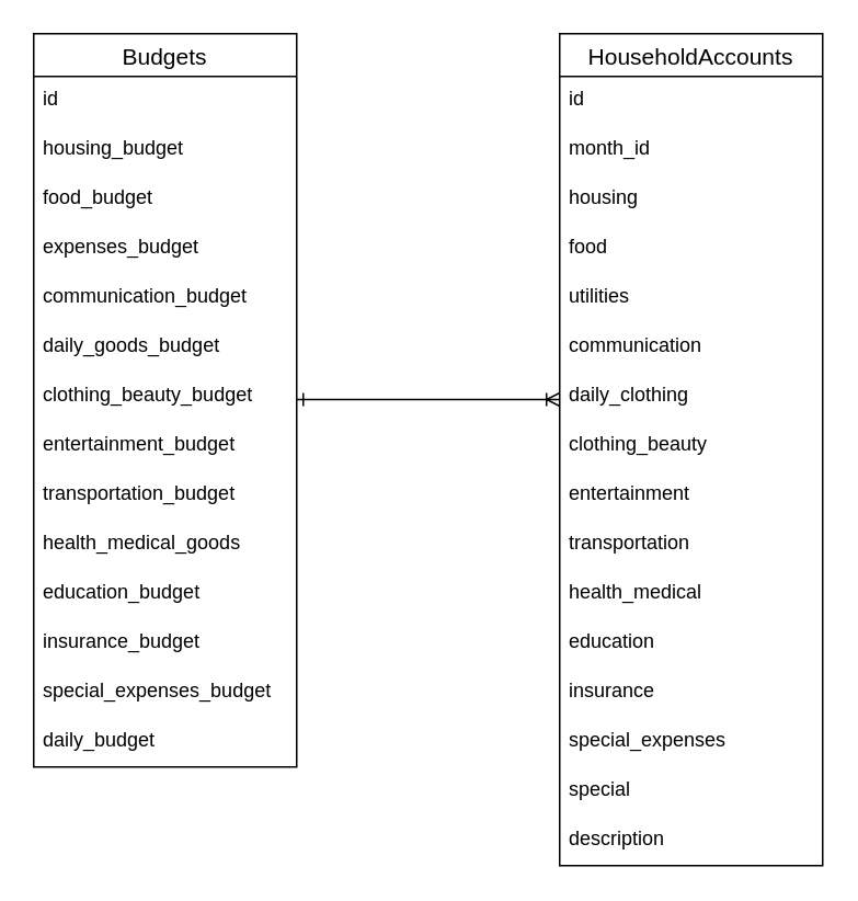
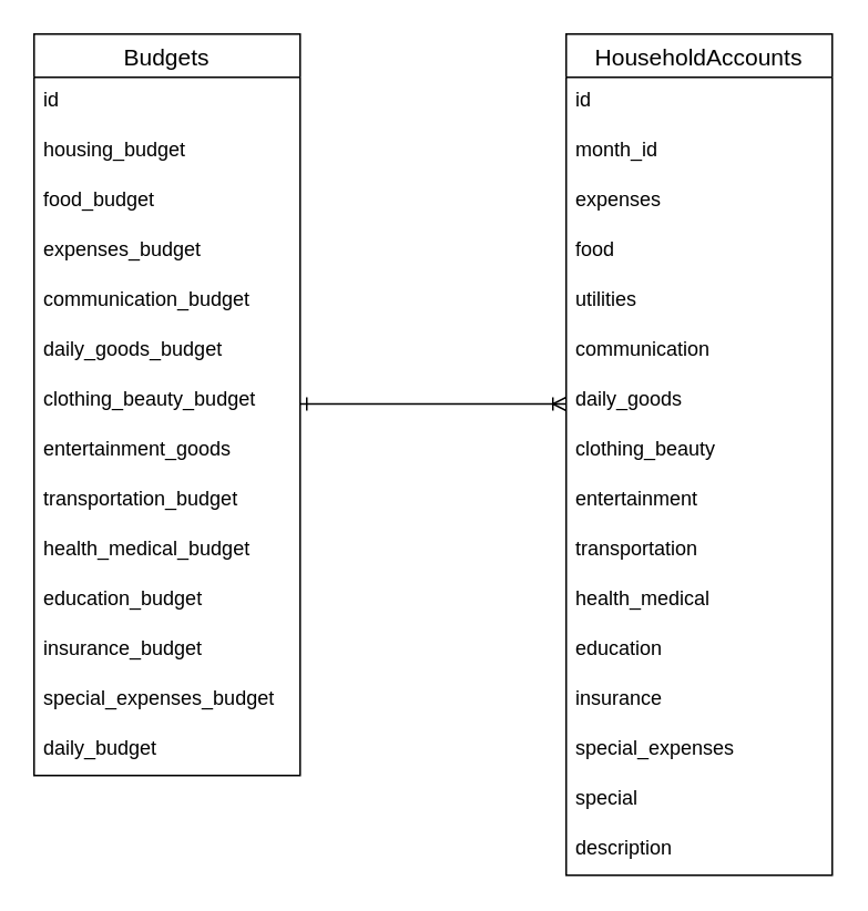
  <mxCell id="0" />
  <mxCell id="1" parent="0" />
  <mxCell id="2" value="Budgets" style="swimlane;fontStyle=0;childLayout=stackLayout;horizontal=1;startSize=26;horizontalStack=0;resizeParent=1;resizeParentMax=0;resizeLast=0;collapsible=1;marginBottom=0;align=center;fontSize=14;rounded=0;" parent="1" vertex="1"><mxGeometry x="20" y="20" width="160" height="446" as="geometry" /></mxCell>
  <mxCell id="3" value="id" style="text;strokeColor=none;fillColor=none;spacingLeft=4;spacingRight=4;overflow=hidden;rotatable=0;points=[[0,0.5],[1,0.5]];portConstraint=eastwest;fontSize=12;rounded=0;" parent="2" vertex="1"><mxGeometry y="26" width="160" height="30" as="geometry" /></mxCell>
  <mxCell id="4" value="housing_budget" style="text;strokeColor=none;fillColor=none;spacingLeft=4;spacingRight=4;overflow=hidden;rotatable=0;points=[[0,0.5],[1,0.5]];portConstraint=eastwest;fontSize=12;rounded=0;" parent="2" vertex="1"><mxGeometry y="56" width="160" height="30" as="geometry" /></mxCell>
  <mxCell id="5" value="food_budget" style="text;strokeColor=none;fillColor=none;spacingLeft=4;spacingRight=4;overflow=hidden;rotatable=0;points=[[0,0.5],[1,0.5]];portConstraint=eastwest;fontSize=12;rounded=0;" parent="2" vertex="1"><mxGeometry y="86" width="160" height="30" as="geometry" /></mxCell>
  <mxCell id="6" value="expenses_budget" style="text;strokeColor=none;fillColor=none;spacingLeft=4;spacingRight=4;overflow=hidden;rotatable=0;points=[[0,0.5],[1,0.5]];portConstraint=eastwest;fontSize=12;rounded=0;" parent="2" vertex="1"><mxGeometry y="116" width="160" height="30" as="geometry" /></mxCell>
  <mxCell id="7" value="communication_budget" style="text;strokeColor=none;fillColor=none;spacingLeft=4;spacingRight=4;overflow=hidden;rotatable=0;points=[[0,0.5],[1,0.5]];portConstraint=eastwest;fontSize=12;rounded=0;" parent="2" vertex="1"><mxGeometry y="146" width="160" height="30" as="geometry" /></mxCell>
  <mxCell id="8" value="daily_goods_budget" style="text;strokeColor=none;fillColor=none;spacingLeft=4;spacingRight=4;overflow=hidden;rotatable=0;points=[[0,0.5],[1,0.5]];portConstraint=eastwest;fontSize=12;rounded=0;" parent="2" vertex="1"><mxGeometry y="176" width="160" height="30" as="geometry" /></mxCell>
  <mxCell id="9" value="clothing_beauty_budget" style="text;strokeColor=none;fillColor=none;spacingLeft=4;spacingRight=4;overflow=hidden;rotatable=0;points=[[0,0.5],[1,0.5]];portConstraint=eastwest;fontSize=12;rounded=0;" parent="2" vertex="1"><mxGeometry y="206" width="160" height="30" as="geometry" /></mxCell>
- <mxCell id="10" value="entertainment_budget" style="text;strokeColor=none;fillColor=none;spacingLeft=4;spacingRight=4;overflow=hidden;rotatable=0;points=[[0,0.5],[1,0.5]];portConstraint=eastwest;fontSize=12;rounded=0;" parent="2" vertex="1"><mxGeometry y="236" width="160" height="30" as="geometry" /></mxCell>
+ <mxCell id="10" value="entertainment_goods" style="text;strokeColor=none;fillColor=none;spacingLeft=4;spacingRight=4;overflow=hidden;rotatable=0;points=[[0,0.5],[1,0.5]];portConstraint=eastwest;fontSize=12;rounded=0;" parent="2" vertex="1"><mxGeometry y="236" width="160" height="30" as="geometry" /></mxCell>
  <mxCell id="11" value="transportation_budget" style="text;strokeColor=none;fillColor=none;spacingLeft=4;spacingRight=4;overflow=hidden;rotatable=0;points=[[0,0.5],[1,0.5]];portConstraint=eastwest;fontSize=12;rounded=0;" parent="2" vertex="1"><mxGeometry y="266" width="160" height="30" as="geometry" /></mxCell>
- <mxCell id="12" value="health_medical_goods" style="text;strokeColor=none;fillColor=none;spacingLeft=4;spacingRight=4;overflow=hidden;rotatable=0;points=[[0,0.5],[1,0.5]];portConstraint=eastwest;fontSize=12;rounded=0;" parent="2" vertex="1"><mxGeometry y="296" width="160" height="30" as="geometry" /></mxCell>
+ <mxCell id="12" value="health_medical_budget" style="text;strokeColor=none;fillColor=none;spacingLeft=4;spacingRight=4;overflow=hidden;rotatable=0;points=[[0,0.5],[1,0.5]];portConstraint=eastwest;fontSize=12;rounded=0;" parent="2" vertex="1"><mxGeometry y="296" width="160" height="30" as="geometry" /></mxCell>
  <mxCell id="13" value="education_budget" style="text;strokeColor=none;fillColor=none;spacingLeft=4;spacingRight=4;overflow=hidden;rotatable=0;points=[[0,0.5],[1,0.5]];portConstraint=eastwest;fontSize=12;rounded=0;" parent="2" vertex="1"><mxGeometry y="326" width="160" height="30" as="geometry" /></mxCell>
  <mxCell id="14" value="insurance_budget" style="text;strokeColor=none;fillColor=none;spacingLeft=4;spacingRight=4;overflow=hidden;rotatable=0;points=[[0,0.5],[1,0.5]];portConstraint=eastwest;fontSize=12;rounded=0;" parent="2" vertex="1"><mxGeometry y="356" width="160" height="30" as="geometry" /></mxCell>
  <mxCell id="15" value="special_expenses_budget" style="text;strokeColor=none;fillColor=none;spacingLeft=4;spacingRight=4;overflow=hidden;rotatable=0;points=[[0,0.5],[1,0.5]];portConstraint=eastwest;fontSize=12;rounded=0;" parent="2" vertex="1"><mxGeometry y="386" width="160" height="30" as="geometry" /></mxCell>
  <mxCell id="16" value="daily_budget" style="text;strokeColor=none;fillColor=none;spacingLeft=4;spacingRight=4;overflow=hidden;rotatable=0;points=[[0,0.5],[1,0.5]];portConstraint=eastwest;fontSize=12;rounded=0;" parent="2" vertex="1"><mxGeometry y="416" width="160" height="30" as="geometry" /></mxCell>
  <mxCell id="17" value="HouseholdAccounts" style="swimlane;fontStyle=0;childLayout=stackLayout;horizontal=1;startSize=26;horizontalStack=0;resizeParent=1;resizeParentMax=0;resizeLast=0;collapsible=1;marginBottom=0;align=center;fontSize=14;rounded=0;" vertex="1" parent="1"><mxGeometry x="340" y="20" width="160" height="506" as="geometry" /></mxCell>
  <mxCell id="18" value="id   " style="text;strokeColor=none;fillColor=none;spacingLeft=4;spacingRight=4;overflow=hidden;rotatable=0;points=[[0,0.5],[1,0.5]];portConstraint=eastwest;fontSize=12;rounded=0;" vertex="1" parent="17"><mxGeometry y="26" width="160" height="30" as="geometry" /></mxCell>
  <mxCell id="19" value="month_id" style="text;strokeColor=none;fillColor=none;spacingLeft=4;spacingRight=4;overflow=hidden;rotatable=0;points=[[0,0.5],[1,0.5]];portConstraint=eastwest;fontSize=12;rounded=0;" vertex="1" parent="17"><mxGeometry y="56" width="160" height="30" as="geometry" /></mxCell>
- <mxCell id="20" value="housing" style="text;strokeColor=none;fillColor=none;spacingLeft=4;spacingRight=4;overflow=hidden;rotatable=0;points=[[0,0.5],[1,0.5]];portConstraint=eastwest;fontSize=12;rounded=0;" vertex="1" parent="17"><mxGeometry y="86" width="160" height="30" as="geometry" /></mxCell>
+ <mxCell id="20" value="expenses" style="text;strokeColor=none;fillColor=none;spacingLeft=4;spacingRight=4;overflow=hidden;rotatable=0;points=[[0,0.5],[1,0.5]];portConstraint=eastwest;fontSize=12;rounded=0;" vertex="1" parent="17"><mxGeometry y="86" width="160" height="30" as="geometry" /></mxCell>
  <mxCell id="21" value="food" style="text;strokeColor=none;fillColor=none;spacingLeft=4;spacingRight=4;overflow=hidden;rotatable=0;points=[[0,0.5],[1,0.5]];portConstraint=eastwest;fontSize=12;rounded=0;" vertex="1" parent="17"><mxGeometry y="116" width="160" height="30" as="geometry" /></mxCell>
  <mxCell id="22" value="utilities" style="text;strokeColor=none;fillColor=none;spacingLeft=4;spacingRight=4;overflow=hidden;rotatable=0;points=[[0,0.5],[1,0.5]];portConstraint=eastwest;fontSize=12;rounded=0;" vertex="1" parent="17"><mxGeometry y="146" width="160" height="30" as="geometry" /></mxCell>
  <mxCell id="23" value="communication" style="text;strokeColor=none;fillColor=none;spacingLeft=4;spacingRight=4;overflow=hidden;rotatable=0;points=[[0,0.5],[1,0.5]];portConstraint=eastwest;fontSize=12;rounded=0;" vertex="1" parent="17"><mxGeometry y="176" width="160" height="30" as="geometry" /></mxCell>
- <mxCell id="24" value="daily_clothing" style="text;strokeColor=none;fillColor=none;spacingLeft=4;spacingRight=4;overflow=hidden;rotatable=0;points=[[0,0.5],[1,0.5]];portConstraint=eastwest;fontSize=12;rounded=0;" vertex="1" parent="17"><mxGeometry y="206" width="160" height="30" as="geometry" /></mxCell>
+ <mxCell id="24" value="daily_goods" style="text;strokeColor=none;fillColor=none;spacingLeft=4;spacingRight=4;overflow=hidden;rotatable=0;points=[[0,0.5],[1,0.5]];portConstraint=eastwest;fontSize=12;rounded=0;" vertex="1" parent="17"><mxGeometry y="206" width="160" height="30" as="geometry" /></mxCell>
  <mxCell id="25" value="clothing_beauty" style="text;strokeColor=none;fillColor=none;spacingLeft=4;spacingRight=4;overflow=hidden;rotatable=0;points=[[0,0.5],[1,0.5]];portConstraint=eastwest;fontSize=12;rounded=0;" vertex="1" parent="17"><mxGeometry y="236" width="160" height="30" as="geometry" /></mxCell>
  <mxCell id="26" value="entertainment" style="text;strokeColor=none;fillColor=none;spacingLeft=4;spacingRight=4;overflow=hidden;rotatable=0;points=[[0,0.5],[1,0.5]];portConstraint=eastwest;fontSize=12;rounded=0;" vertex="1" parent="17"><mxGeometry y="266" width="160" height="30" as="geometry" /></mxCell>
  <mxCell id="27" value="transportation" style="text;strokeColor=none;fillColor=none;spacingLeft=4;spacingRight=4;overflow=hidden;rotatable=0;points=[[0,0.5],[1,0.5]];portConstraint=eastwest;fontSize=12;rounded=0;" vertex="1" parent="17"><mxGeometry y="296" width="160" height="30" as="geometry" /></mxCell>
  <mxCell id="28" value="health_medical" style="text;strokeColor=none;fillColor=none;spacingLeft=4;spacingRight=4;overflow=hidden;rotatable=0;points=[[0,0.5],[1,0.5]];portConstraint=eastwest;fontSize=12;rounded=0;" vertex="1" parent="17"><mxGeometry y="326" width="160" height="30" as="geometry" /></mxCell>
  <mxCell id="29" value="education" style="text;strokeColor=none;fillColor=none;spacingLeft=4;spacingRight=4;overflow=hidden;rotatable=0;points=[[0,0.5],[1,0.5]];portConstraint=eastwest;fontSize=12;rounded=0;" vertex="1" parent="17"><mxGeometry y="356" width="160" height="30" as="geometry" /></mxCell>
  <mxCell id="30" value="insurance" style="text;strokeColor=none;fillColor=none;spacingLeft=4;spacingRight=4;overflow=hidden;rotatable=0;points=[[0,0.5],[1,0.5]];portConstraint=eastwest;fontSize=12;rounded=0;" vertex="1" parent="17"><mxGeometry y="386" width="160" height="30" as="geometry" /></mxCell>
  <mxCell id="31" value="special_expenses" style="text;strokeColor=none;fillColor=none;spacingLeft=4;spacingRight=4;overflow=hidden;rotatable=0;points=[[0,0.5],[1,0.5]];portConstraint=eastwest;fontSize=12;rounded=0;" vertex="1" parent="17"><mxGeometry y="416" width="160" height="30" as="geometry" /></mxCell>
  <mxCell id="32" value="special" style="text;strokeColor=none;fillColor=none;spacingLeft=4;spacingRight=4;overflow=hidden;rotatable=0;points=[[0,0.5],[1,0.5]];portConstraint=eastwest;fontSize=12;rounded=0;" vertex="1" parent="17"><mxGeometry y="446" width="160" height="30" as="geometry" /></mxCell>
  <mxCell id="33" value="description" style="text;strokeColor=none;fillColor=none;spacingLeft=4;spacingRight=4;overflow=hidden;rotatable=0;points=[[0,0.5],[1,0.5]];portConstraint=eastwest;fontSize=12;rounded=0;" vertex="1" parent="17"><mxGeometry y="476" width="160" height="30" as="geometry" /></mxCell>
  <mxCell id="34" value="" style="endArrow=ERoneToMany;html=1;rounded=0;startArrow=ERone;startFill=0;endFill=0;" edge="1" parent="1"><mxGeometry relative="1" as="geometry"><mxPoint x="180" y="242.5" as="sourcePoint" /><mxPoint x="340" y="242.5" as="targetPoint" /></mxGeometry></mxCell>
